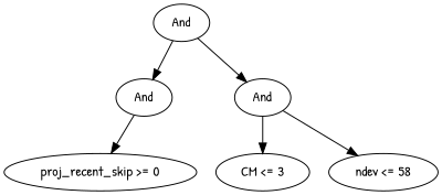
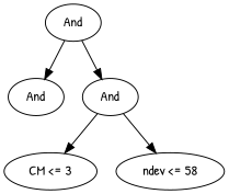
  digraph {
    fontname="Patrick Hand"
    node [fontname="Patrick Hand"]
    edge [fontname="Patrick Hand"]
    n1 [height=0.5 label=And width=0.75]
    n2 [height=0.5 label=And width=0.75]
    n3 [height=0.5 label=And width=0.75]
-   n4 [height=0.5 label="proj_recent_skip >= 0" width=2.5637]
    n5 [height=0.5 label="CM <= 3" width=1.2457]
    n6 [height=0.5 label="ndev <= 58" width=1.4624]
    n1 -> n2
    n1 -> n3
-   n2 -> n4
    n3 -> n5
    n3 -> n6
  }
